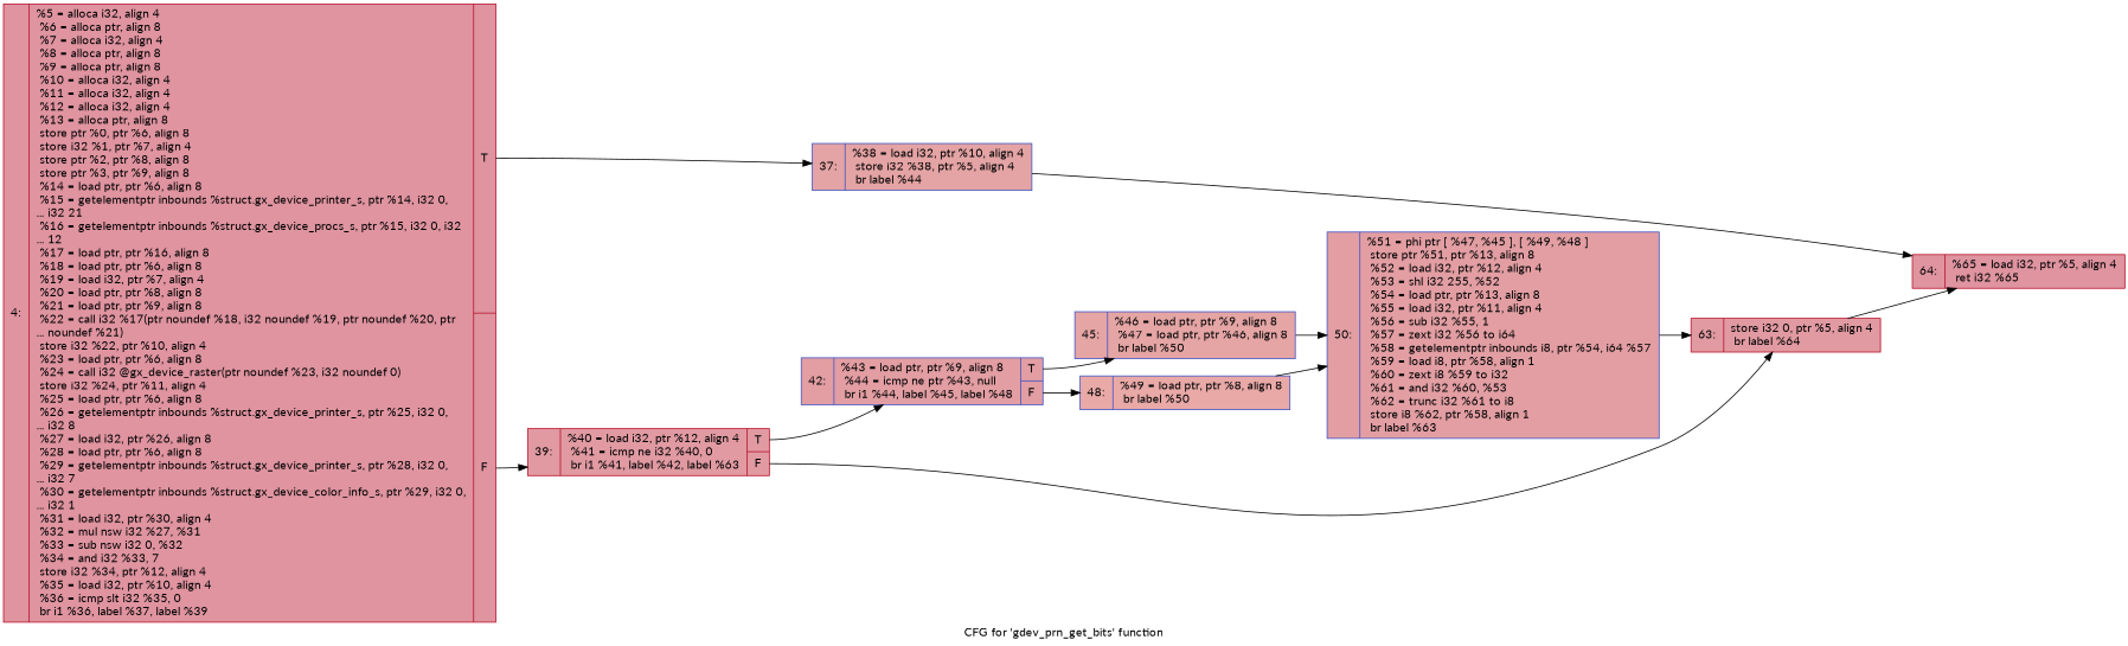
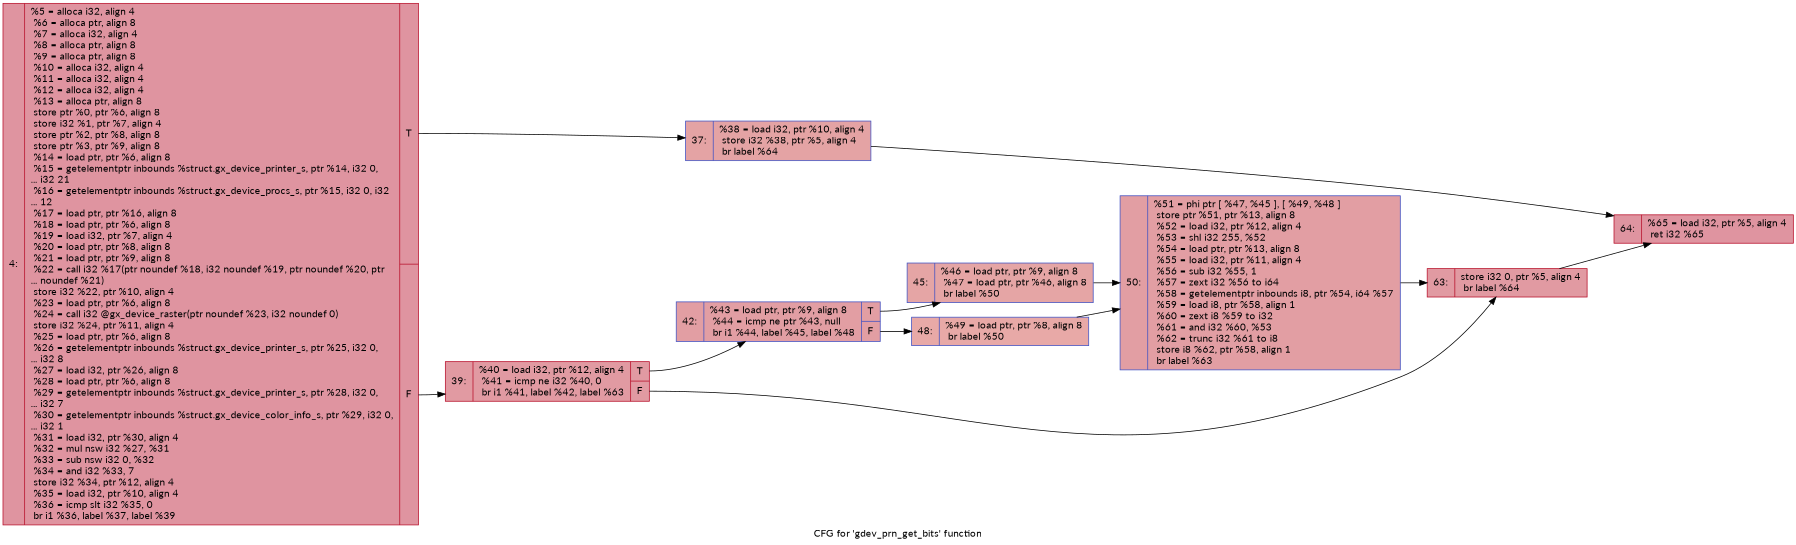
  digraph {
    label="CFG for 'gdev_prn_get_bits' function"
    rankdir=LR
    fontname=Lato
    node [color="#3d50c3ff" fillcolor="#b70d2870" fontname=Lato shape=record style=filled]
    edge [fontname=Lato]
    n1 [color="#b70d28ff" label="{4:\l|  %5 = alloca i32, align 4\l  %6 = alloca ptr, align 8\l  %7 = alloca i32, align 4\l  %8 = alloca ptr, align 8\l  %9 = alloca ptr, align 8\l  %10 = alloca i32, align 4\l  %11 = alloca i32, align 4\l  %12 = alloca i32, align 4\l  %13 = alloca ptr, align 8\l  store ptr %0, ptr %6, align 8\l  store i32 %1, ptr %7, align 4\l  store ptr %2, ptr %8, align 8\l  store ptr %3, ptr %9, align 8\l  %14 = load ptr, ptr %6, align 8\l  %15 = getelementptr inbounds %struct.gx_device_printer_s, ptr %14, i32 0,\l... i32 21\l  %16 = getelementptr inbounds %struct.gx_device_procs_s, ptr %15, i32 0, i32\l... 12\l  %17 = load ptr, ptr %16, align 8\l  %18 = load ptr, ptr %6, align 8\l  %19 = load i32, ptr %7, align 4\l  %20 = load ptr, ptr %8, align 8\l  %21 = load ptr, ptr %9, align 8\l  %22 = call i32 %17(ptr noundef %18, i32 noundef %19, ptr noundef %20, ptr\l... noundef %21)\l  store i32 %22, ptr %10, align 4\l  %23 = load ptr, ptr %6, align 8\l  %24 = call i32 @gx_device_raster(ptr noundef %23, i32 noundef 0)\l  store i32 %24, ptr %11, align 4\l  %25 = load ptr, ptr %6, align 8\l  %26 = getelementptr inbounds %struct.gx_device_printer_s, ptr %25, i32 0,\l... i32 8\l  %27 = load i32, ptr %26, align 8\l  %28 = load ptr, ptr %6, align 8\l  %29 = getelementptr inbounds %struct.gx_device_printer_s, ptr %28, i32 0,\l... i32 7\l  %30 = getelementptr inbounds %struct.gx_device_color_info_s, ptr %29, i32 0,\l... i32 1\l  %31 = load i32, ptr %30, align 4\l  %32 = mul nsw i32 %27, %31\l  %33 = sub nsw i32 0, %32\l  %34 = and i32 %33, 7\l  store i32 %34, ptr %12, align 4\l  %35 = load i32, ptr %10, align 4\l  %36 = icmp slt i32 %35, 0\l  br i1 %36, label %37, label %39\l|{<s0>T|<s1>F}}"]
-   n2 [fillcolor="#c32e3170" label="{37:\l|  %38 = load i32, ptr %10, align 4\l  store i32 %38, ptr %5, align 4\l  br label %44\l}"]
+   n2 [fillcolor="#c32e3170" label="{37:\l|  %38 = load i32, ptr %10, align 4\l  store i32 %38, ptr %5, align 4\l  br label %64\l}"]
    n3 [color="#b70d28ff" fillcolor="#bb1b2c70" label="{39:\l|  %40 = load i32, ptr %12, align 4\l  %41 = icmp ne i32 %40, 0\l  br i1 %41, label %42, label %63\l|{<s0>T|<s1>F}}"]
    n4 [color="#b70d28ff" label="{64:\l|  %65 = load i32, ptr %5, align 4\l  ret i32 %65\l}"]
    n5 [fillcolor="#be242e70" label="{42:\l|  %43 = load ptr, ptr %9, align 8\l  %44 = icmp ne ptr %43, null\l  br i1 %44, label %45, label %48\l|{<s0>T|<s1>F}}"]
    n6 [color="#b70d28ff" fillcolor="#bb1b2c70" label="{63:\l|  store i32 0, ptr %5, align 4\l  br label %64\l}"]
    n7 [fillcolor="#c5333470" label="{45:\l|  %46 = load ptr, ptr %9, align 8\l  %47 = load ptr, ptr %46, align 8\l  br label %50\l}"]
    n8 [fillcolor="#ca3b3770" label="{48:\l|  %49 = load ptr, ptr %8, align 8\l  br label %50\l}"]
    n9 [fillcolor="#be242e70" label="{50:\l|  %51 = phi ptr [ %47, %45 ], [ %49, %48 ]\l  store ptr %51, ptr %13, align 8\l  %52 = load i32, ptr %12, align 4\l  %53 = shl i32 255, %52\l  %54 = load ptr, ptr %13, align 8\l  %55 = load i32, ptr %11, align 4\l  %56 = sub i32 %55, 1\l  %57 = zext i32 %56 to i64\l  %58 = getelementptr inbounds i8, ptr %54, i64 %57\l  %59 = load i8, ptr %58, align 1\l  %60 = zext i8 %59 to i32\l  %61 = and i32 %60, %53\l  %62 = trunc i32 %61 to i8\l  store i8 %62, ptr %58, align 1\l  br label %63\l}"]
    n1 -> n2 [tailport=s0]
    n1 -> n3 [tailport=s1]
    n2 -> n4
    n3 -> n5 [tailport=s0]
    n3 -> n6 [tailport=s1]
    n5 -> n7 [tailport=s0]
    n5 -> n8 [tailport=s1]
    n6 -> n4
    n7 -> n9
    n8 -> n9
    n9 -> n6
  }
